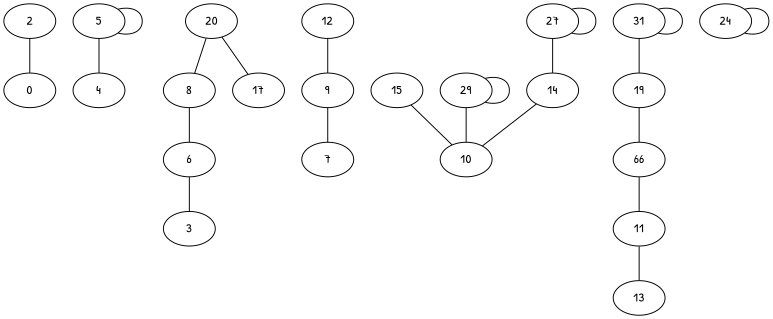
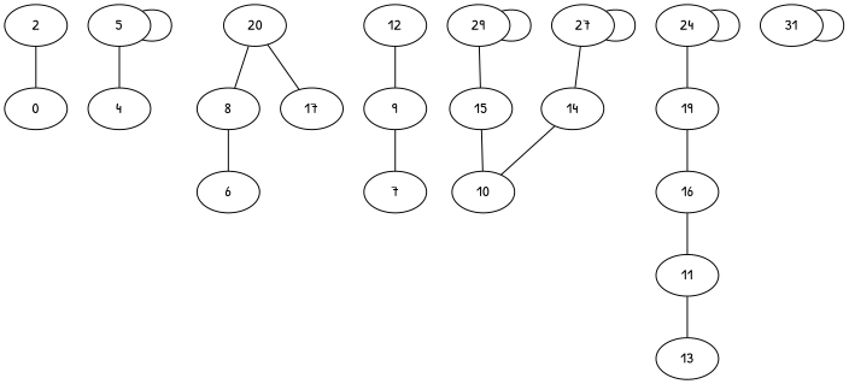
  graph {
    fontname="Patrick Hand"
    node [fontname="Patrick Hand"]
    edge [fontname="Patrick Hand"]
    2
    0
    5
    4
    6
-   3
    8
    9
    7
    12
    14
    10
    15
-   16 [label=66]
+   16
    11
    13
    19
    20
    17
    n20 [label=31]
    24
    27
    29
    2 -- 0
    5 -- 5
    5 -- 4
-   6 -- 3
    8 -- 6
    9 -- 7
    12 -- 9
    14 -- 10
    15 -- 10
    16 -- 11
    11 -- 13
    19 -- 16
    20 -- 8
    20 -- 17
-   n20 -- 19
+   24 -- 19
    n20 -- n20
    24 -- 24
    27 -- 14
    27 -- 27
-   29 -- 10
+   29 -- 15
    29 -- 29
  }
